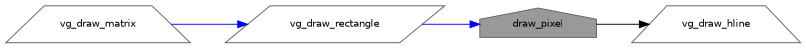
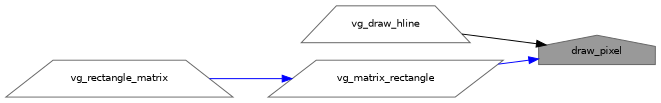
  digraph {
    rankdir=RL
    node [color=grey40 fillcolor=white fontname=Helvetica fontsize=10 shape=trapezium style=filled]
    edge [color=blue dir=back fontname=Helvetica fontsize=10 labelfontname=Helvetica labelfontsize=10 style=solid]
    n1 [color=gray40 fillcolor=grey60 fontcolor=black height=0.2 label=draw_pixel shape=house width=0.4]
    n2 [height=0.2 label=vg_draw_hline width=0.4]
-   n3 [height=0.2 label=vg_draw_rectangle shape=parallelogram width=0.4]
-   n4 [height=0.2 label=vg_draw_matrix width=0.4]
-   n2 -> n1 [color=black]
+   n3 [height=0.2 label=vg_matrix_rectangle shape=parallelogram width=0.4]
+   n4 [height=0.2 label=vg_rectangle_matrix width=0.4]
+   n1 -> n2 [color=black]
    n1 -> n3
    n3 -> n4
  }
